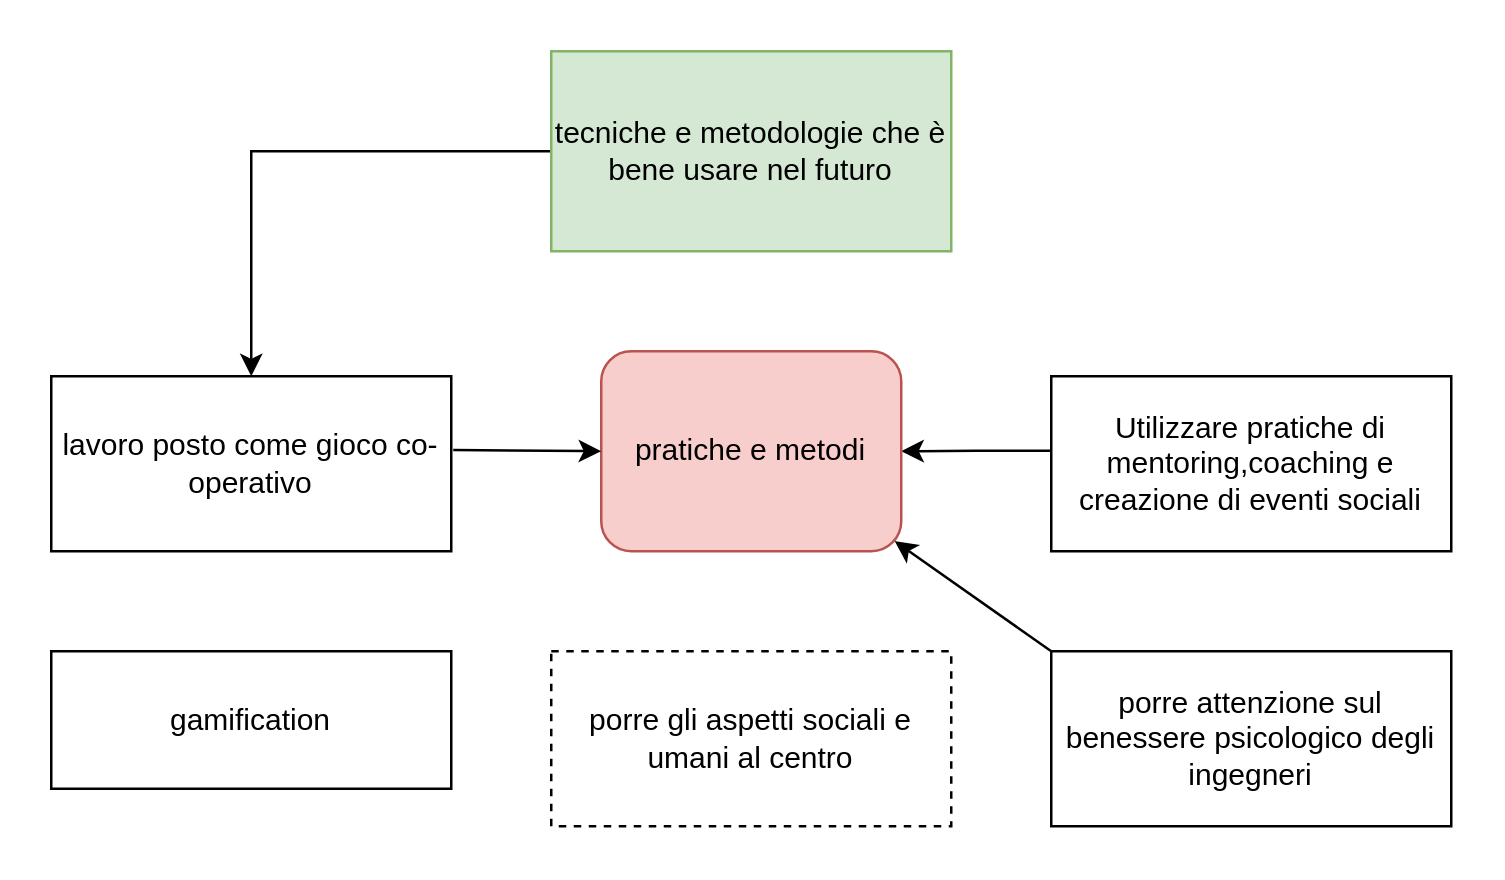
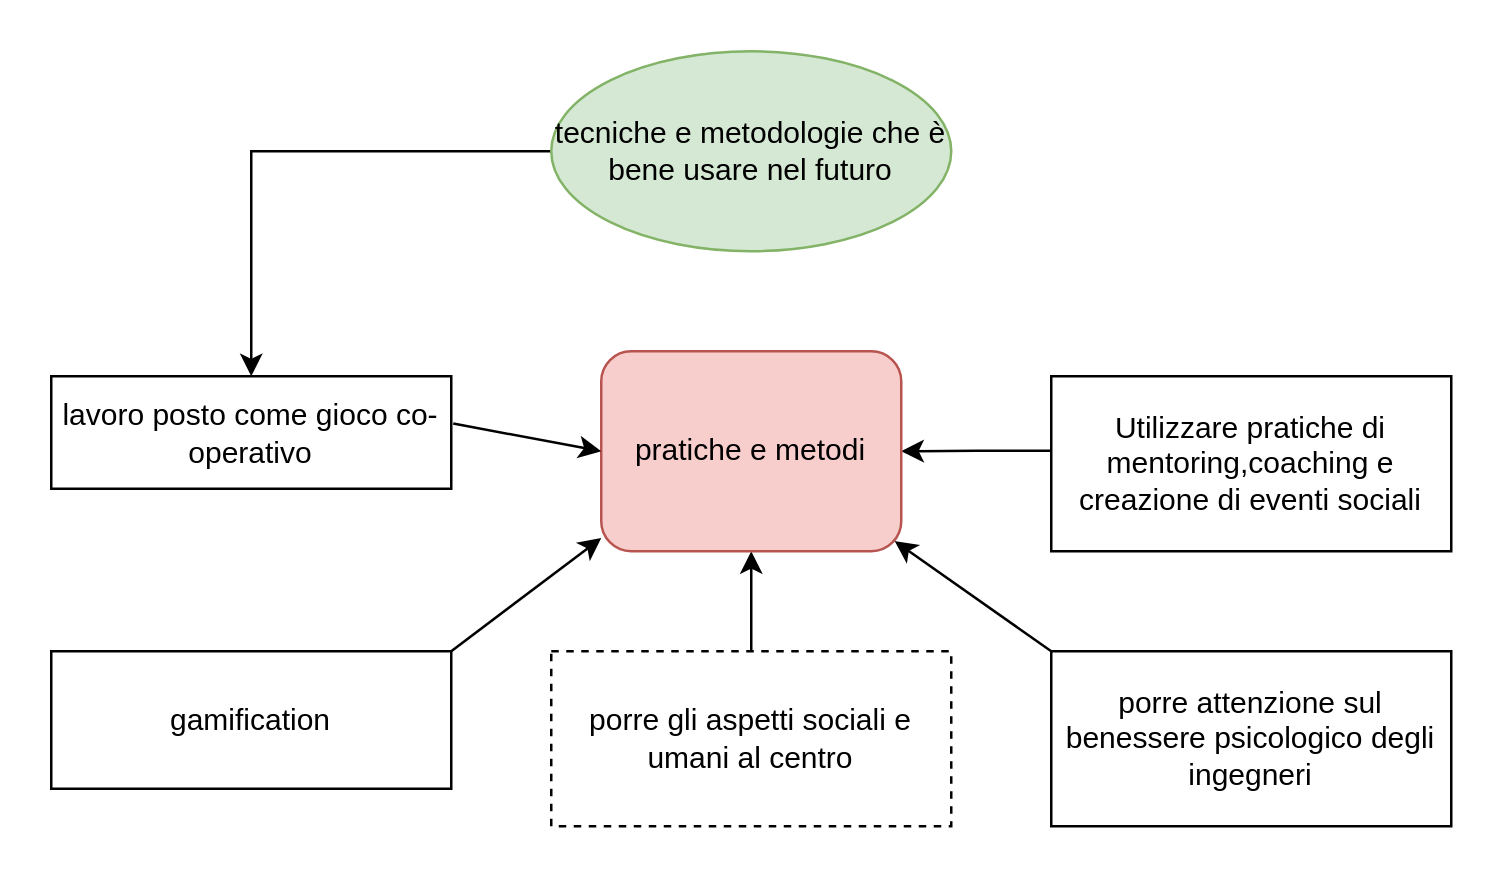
  <mxCell id="0" />
  <mxCell id="1" parent="0" />
  <mxCell id="2" value="" style="edgeStyle=orthogonalEdgeStyle;rounded=0;orthogonalLoop=1;jettySize=auto;html=1;" edge="1" parent="1" source="3" target="4"><mxGeometry relative="1" as="geometry" /></mxCell>
- <mxCell id="3" value="tecniche e metodologie che è bene usare nel futuro" style="rounded=0;whiteSpace=wrap;html=1;fillColor=#d5e8d4;strokeColor=#82b366;" vertex="1" parent="1"><mxGeometry x="220" y="20" width="160" height="80" as="geometry" /></mxCell>
- <mxCell id="4" value="lavoro posto come gioco co-operativo" style="rounded=0;whiteSpace=wrap;html=1;" vertex="1" parent="1"><mxGeometry x="20" y="150" width="160" height="70" as="geometry" /></mxCell>
+ <mxCell id="3" value="tecniche e metodologie che è bene usare nel futuro" style="ellipse;whiteSpace=wrap;html=1;fillColor=#d5e8d4;strokeColor=#82b366;" vertex="1" parent="1"><mxGeometry x="220" y="20" width="160" height="80" as="geometry" /></mxCell>
+ <mxCell id="4" value="lavoro posto come gioco co-operativo" style="rounded=0;whiteSpace=wrap;html=1;" vertex="1" parent="1"><mxGeometry x="20" y="150" width="160" height="45" as="geometry" /></mxCell>
  <mxCell id="5" value="gamification" style="rounded=0;whiteSpace=wrap;html=1;" vertex="1" parent="1"><mxGeometry x="20" y="260" width="160" height="55" as="geometry" /></mxCell>
+ <mxCell id="6" value="" style="edgeStyle=orthogonalEdgeStyle;rounded=0;orthogonalLoop=1;jettySize=auto;html=1;" edge="1" parent="1" source="7" target="11"><mxGeometry relative="1" as="geometry" /></mxCell>
  <mxCell id="7" value="porre gli aspetti sociali e umani al centro" style="rounded=0;whiteSpace=wrap;html=1;dashed=1;" vertex="1" parent="1"><mxGeometry x="220" y="260" width="160" height="70" as="geometry" /></mxCell>
  <mxCell id="8" value="porre attenzione sul benessere psicologico degli ingegneri" style="rounded=0;whiteSpace=wrap;html=1;" vertex="1" parent="1"><mxGeometry x="420" y="260" width="160" height="70" as="geometry" /></mxCell>
  <mxCell id="9" value="" style="edgeStyle=orthogonalEdgeStyle;rounded=0;orthogonalLoop=1;jettySize=auto;html=1;exitX=0.003;exitY=0.425;exitDx=0;exitDy=0;exitPerimeter=0;" edge="1" parent="1" source="10" target="11"><mxGeometry relative="1" as="geometry" /></mxCell>
  <mxCell id="10" value="Utilizzare pratiche di mentoring,coaching e creazione di eventi sociali" style="rounded=0;whiteSpace=wrap;html=1;" vertex="1" parent="1"><mxGeometry x="420" y="150" width="160" height="70" as="geometry" /></mxCell>
  <mxCell id="11" value="pratiche e metodi" style="rounded=1;whiteSpace=wrap;html=1;fillColor=#f8cecc;strokeColor=#b85450;" vertex="1" parent="1"><mxGeometry x="240" y="140" width="120" height="80" as="geometry" /></mxCell>
  <mxCell id="12" value="" style="endArrow=classic;html=1;rounded=0;exitX=1.005;exitY=0.421;exitDx=0;exitDy=0;exitPerimeter=0;" edge="1" parent="1" source="4"><mxGeometry width="50" height="50" relative="1" as="geometry"><mxPoint x="170" y="230" as="sourcePoint" /><mxPoint x="240" y="180" as="targetPoint" /></mxGeometry></mxCell>
+ <mxCell id="13" value="" style="endArrow=classic;html=1;rounded=0;exitX=1;exitY=0;exitDx=0;exitDy=0;entryX=0;entryY=0.934;entryDx=0;entryDy=0;entryPerimeter=0;" edge="1" parent="1" source="5" target="11"><mxGeometry width="50" height="50" relative="1" as="geometry"><mxPoint x="190" y="260" as="sourcePoint" /><mxPoint x="240" y="210" as="targetPoint" /></mxGeometry></mxCell>
  <mxCell id="14" value="" style="endArrow=classic;html=1;rounded=0;exitX=0;exitY=0;exitDx=0;exitDy=0;entryX=0.978;entryY=0.949;entryDx=0;entryDy=0;entryPerimeter=0;" edge="1" parent="1" source="8" target="11"><mxGeometry width="50" height="50" relative="1" as="geometry"><mxPoint x="370" y="290" as="sourcePoint" /><mxPoint x="360" y="220" as="targetPoint" /></mxGeometry></mxCell>
